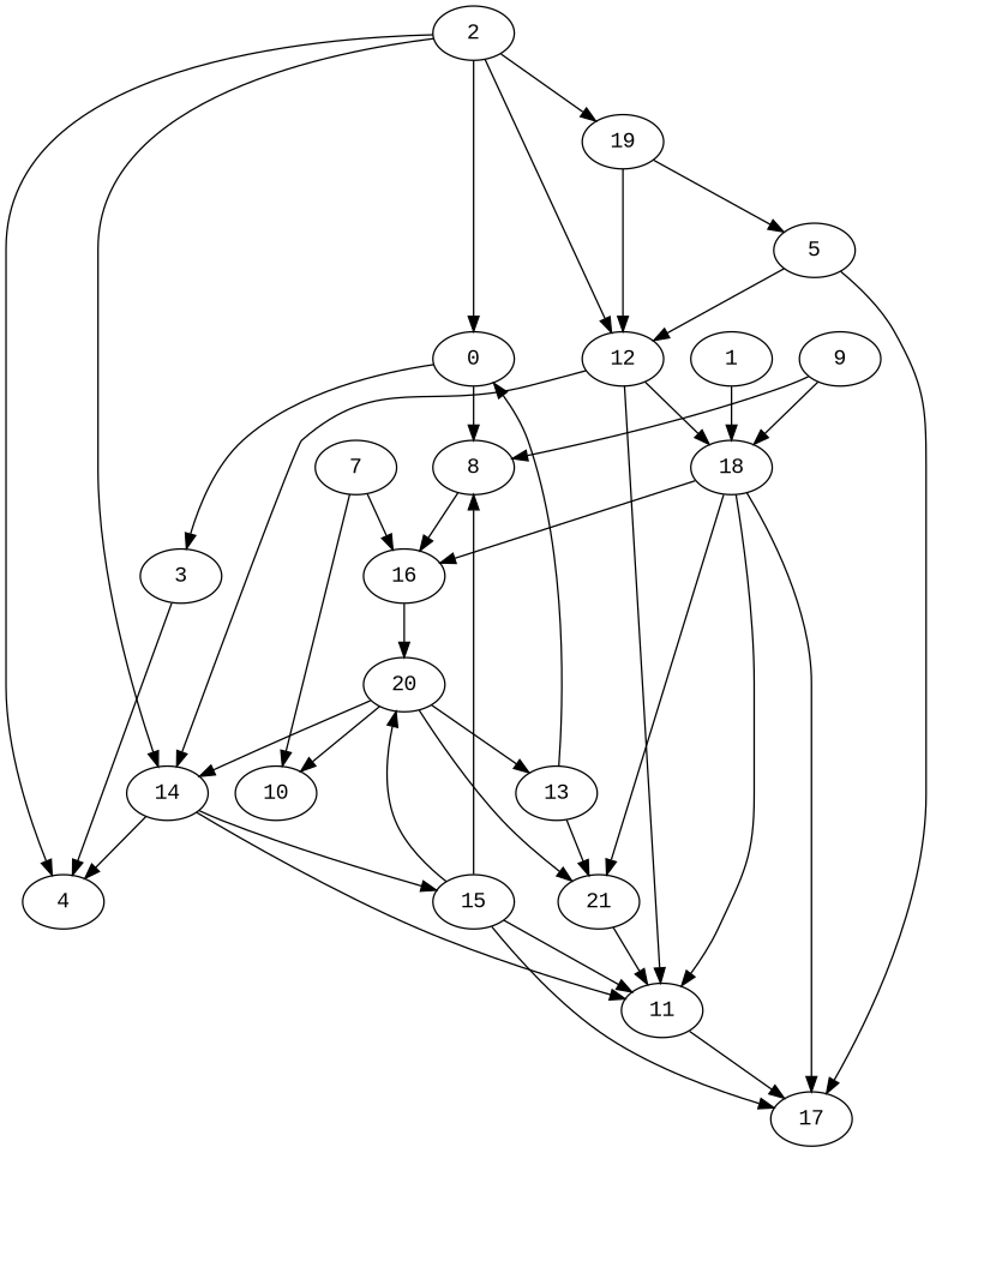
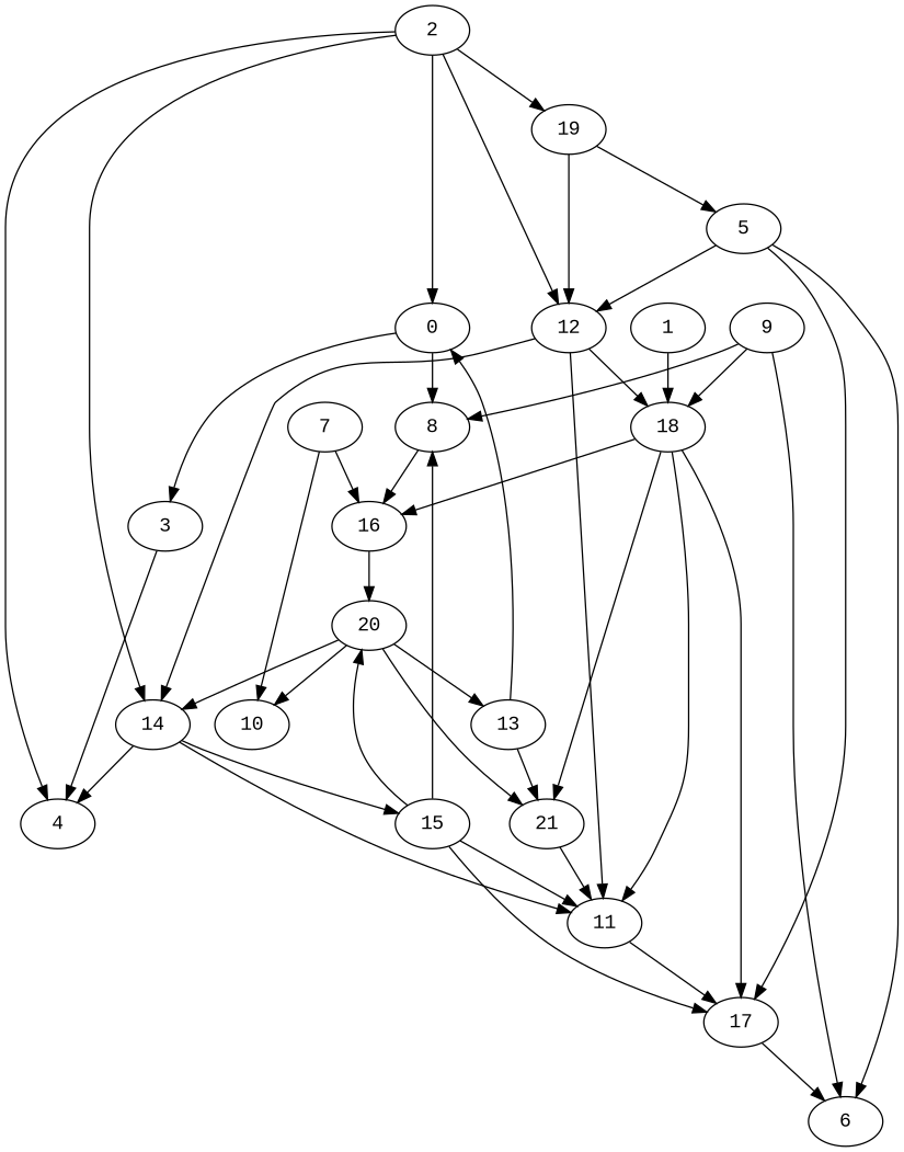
  strict digraph {
    fontname="Liberation Mono"
    node [fontname="Liberation Mono"]
    edge [fontname="Liberation Mono"]
    0
    3
    8
    4
    1
    18
    17
    16
    11
    21
+   6
    20
    2
    12
    14
    19
    15
    5
    7
    10
    13
    9
    0 -> 3
    0 -> 8
    3 -> 4
    8 -> 16
    1 -> 18
    18 -> 17
    18 -> 16
    18 -> 11
    18 -> 21
+   17 -> 6
    16 -> 20
    11 -> 17
    21 -> 11
    20 -> 21
    20 -> 14
    20 -> 10
    20 -> 13
    2 -> 0
    2 -> 4
    2 -> 12
    2 -> 14
    2 -> 19
    12 -> 18
    12 -> 11
    12 -> 14
    14 -> 4
    14 -> 11
    14 -> 15
    19 -> 12
    19 -> 5
    15 -> 8
    15 -> 17
    15 -> 11
    15 -> 20
    5 -> 17
+   5 -> 6
    5 -> 12
    7 -> 16
    7 -> 10
    13 -> 0
    13 -> 21
    9 -> 8
    9 -> 18
+   9 -> 6
  }
